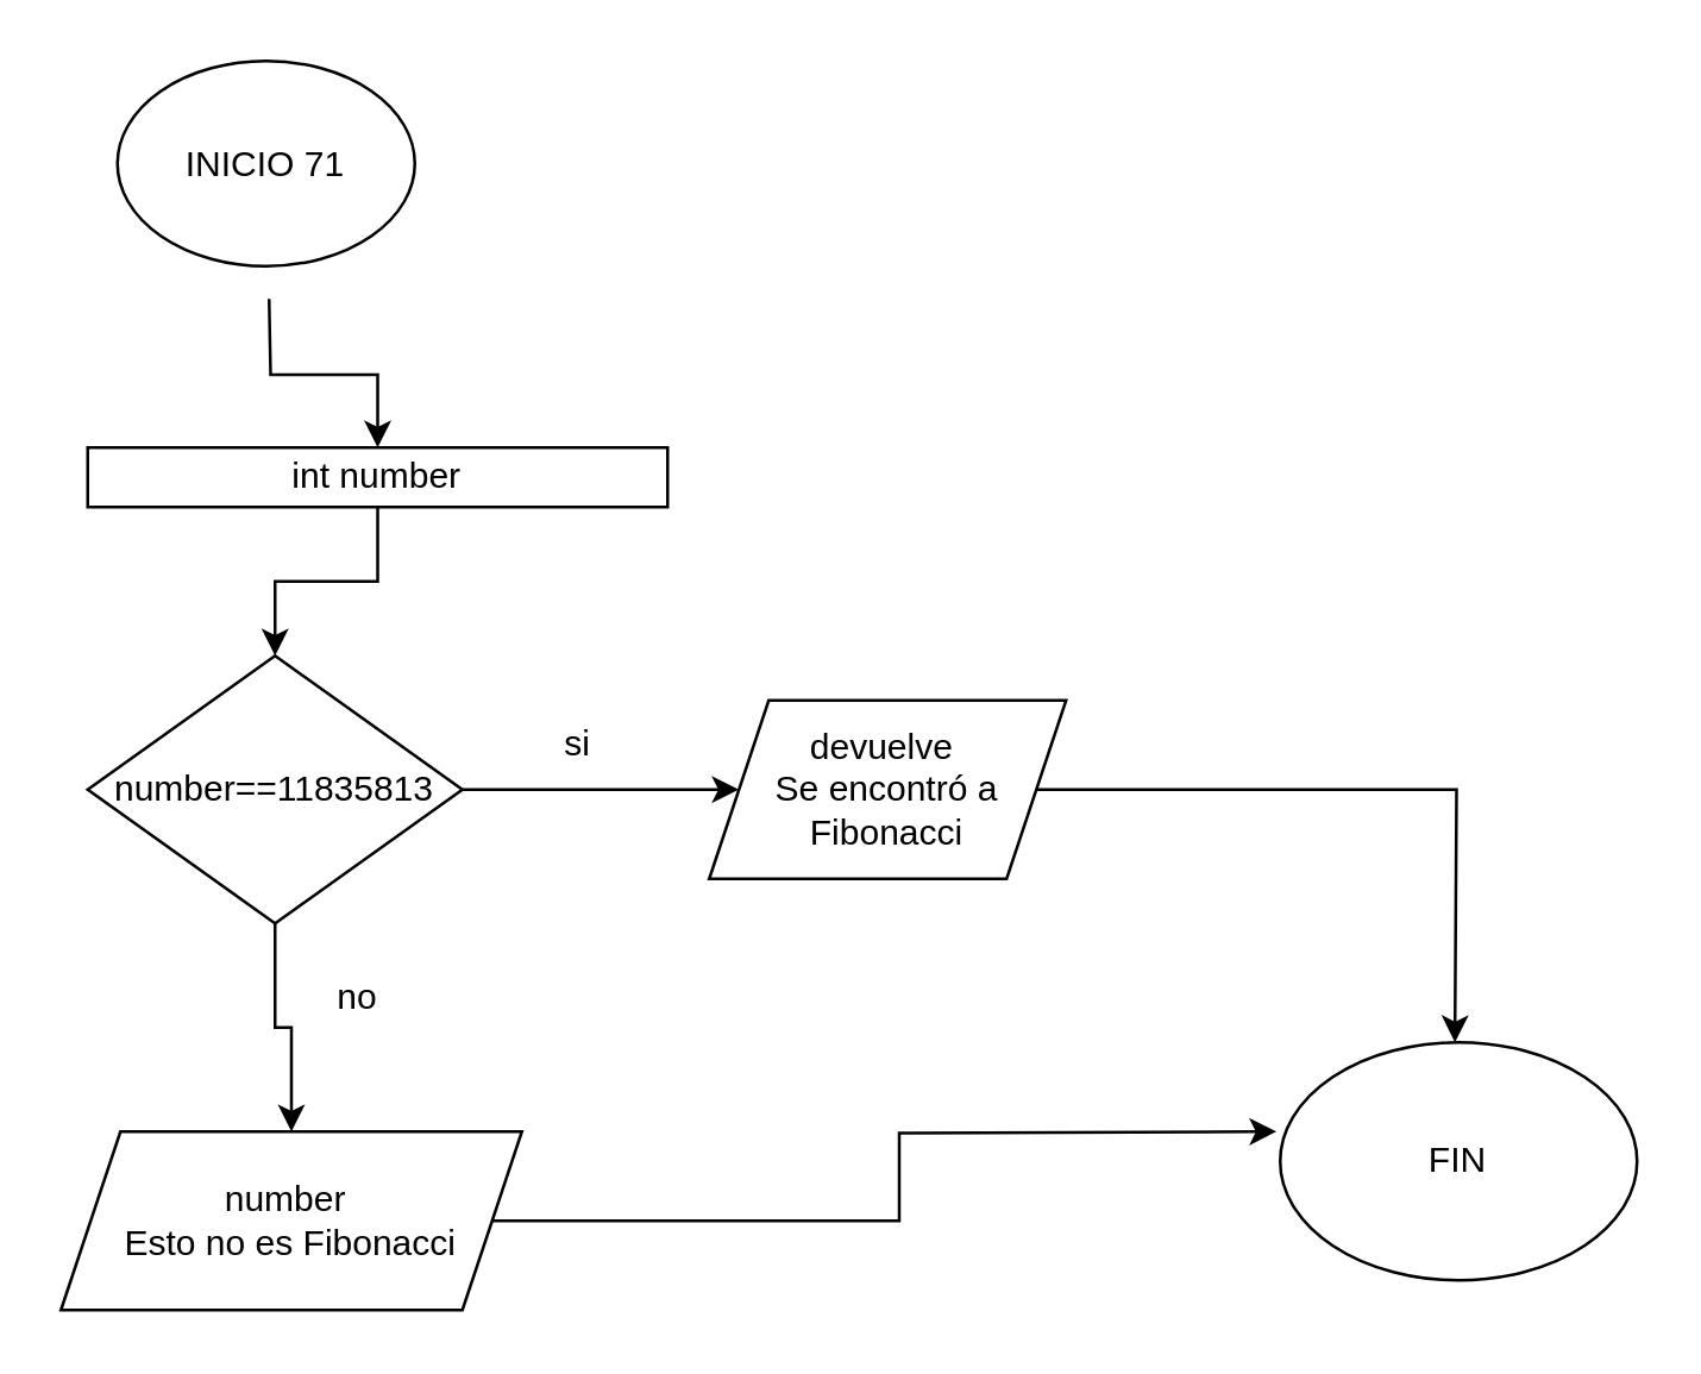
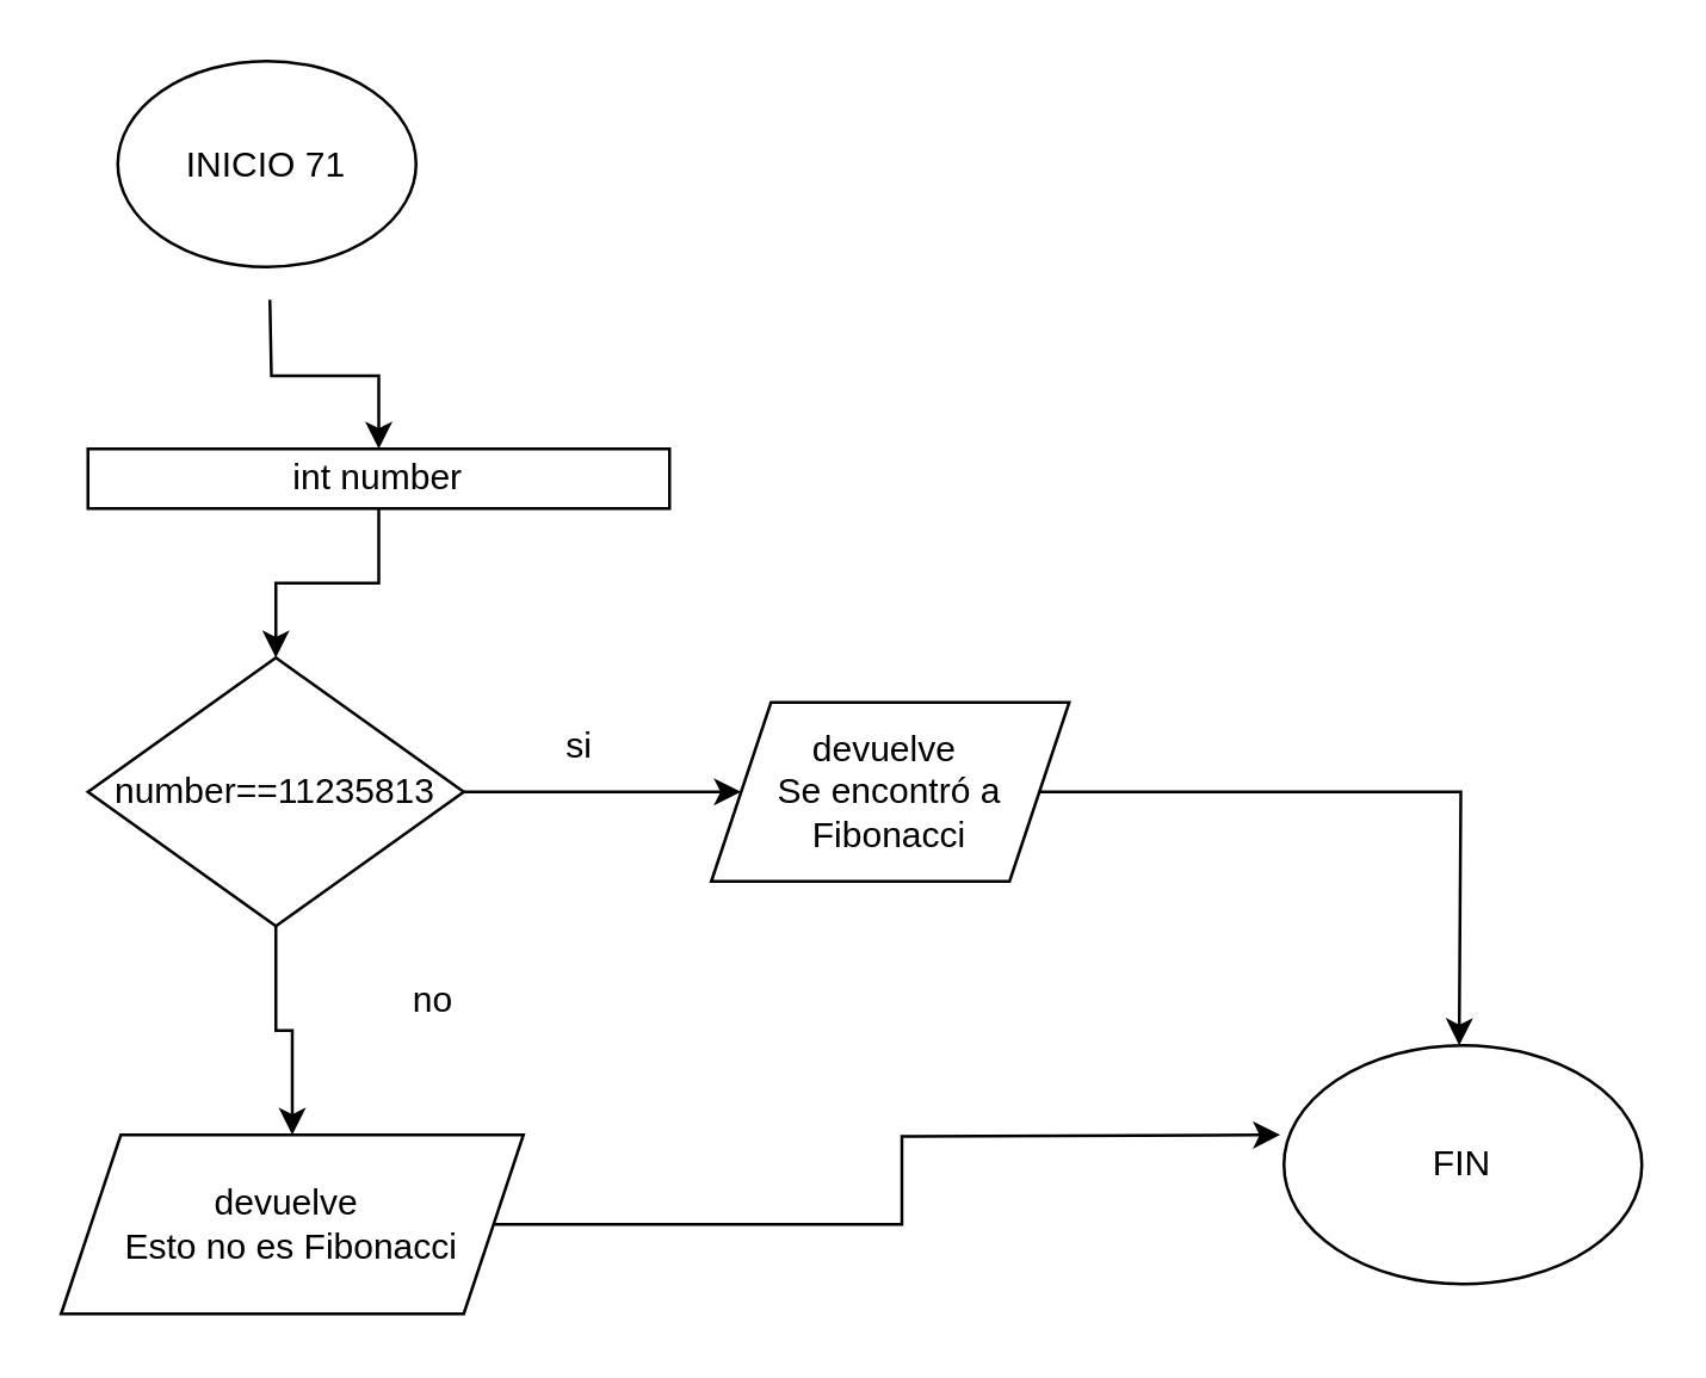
  <mxCell id="0" />
  <mxCell id="1" parent="0" />
  <mxCell id="2" style="edgeStyle=orthogonalEdgeStyle;rounded=0;orthogonalLoop=1;jettySize=auto;html=1;entryX=0.5;entryY=0;entryDx=0;entryDy=0;" edge="1" parent="1" target="4"><mxGeometry relative="1" as="geometry"><mxPoint x="90" y="100" as="sourcePoint" /></mxGeometry></mxCell>
  <mxCell id="3" value="" style="edgeStyle=orthogonalEdgeStyle;rounded=0;orthogonalLoop=1;jettySize=auto;html=1;" edge="1" parent="1" source="4" target="7"><mxGeometry relative="1" as="geometry" /></mxCell>
  <mxCell id="4" value="int number" style="rounded=0;whiteSpace=wrap;html=1;" vertex="1" parent="1"><mxGeometry x="29" y="150" width="195" height="20" as="geometry" /></mxCell>
  <mxCell id="5" value="" style="edgeStyle=orthogonalEdgeStyle;rounded=0;orthogonalLoop=1;jettySize=auto;html=1;" edge="1" parent="1" source="7" target="9"><mxGeometry relative="1" as="geometry" /></mxCell>
  <mxCell id="6" value="" style="edgeStyle=orthogonalEdgeStyle;rounded=0;orthogonalLoop=1;jettySize=auto;html=1;" edge="1" parent="1" source="7" target="11"><mxGeometry relative="1" as="geometry" /></mxCell>
- <mxCell id="7" value="number==11835813" style="rhombus;whiteSpace=wrap;html=1;rounded=0;" vertex="1" parent="1"><mxGeometry x="29" y="220" width="126" height="90" as="geometry" /></mxCell>
+ <mxCell id="7" value="number==11235813" style="rhombus;whiteSpace=wrap;html=1;rounded=0;" vertex="1" parent="1"><mxGeometry x="29" y="220" width="126" height="90" as="geometry" /></mxCell>
  <mxCell id="8" style="edgeStyle=orthogonalEdgeStyle;rounded=0;orthogonalLoop=1;jettySize=auto;html=1;entryX=0.5;entryY=0;entryDx=0;entryDy=0;" edge="1" parent="1" source="9"><mxGeometry relative="1" as="geometry"><mxPoint x="488.75" y="350" as="targetPoint" /></mxGeometry></mxCell>
  <mxCell id="9" value="devuelve&amp;nbsp;&lt;div&gt;Se encontró a Fibonacci&lt;/div&gt;" style="shape=parallelogram;perimeter=parallelogramPerimeter;whiteSpace=wrap;html=1;fixedSize=1;rounded=0;" vertex="1" parent="1"><mxGeometry x="238" y="235" width="120" height="60" as="geometry" /></mxCell>
  <mxCell id="10" style="edgeStyle=orthogonalEdgeStyle;rounded=0;orthogonalLoop=1;jettySize=auto;html=1;entryX=0;entryY=0.5;entryDx=0;entryDy=0;" edge="1" parent="1" source="11"><mxGeometry relative="1" as="geometry"><mxPoint x="428.75" y="380" as="targetPoint" /></mxGeometry></mxCell>
- <mxCell id="11" value="number&amp;nbsp;&lt;div&gt;Esto no es Fibonacci&lt;/div&gt;" style="shape=parallelogram;perimeter=parallelogramPerimeter;whiteSpace=wrap;html=1;fixedSize=1;rounded=0;" vertex="1" parent="1"><mxGeometry x="20" y="380" width="155" height="60" as="geometry" /></mxCell>
+ <mxCell id="11" value="devuelve&amp;nbsp;&lt;div&gt;Esto no es Fibonacci&lt;/div&gt;" style="shape=parallelogram;perimeter=parallelogramPerimeter;whiteSpace=wrap;html=1;fixedSize=1;rounded=0;" vertex="1" parent="1"><mxGeometry x="20" y="380" width="155" height="60" as="geometry" /></mxCell>
  <mxCell id="12" value="si" style="text;html=1;align=center;verticalAlign=middle;whiteSpace=wrap;rounded=0;" vertex="1" parent="1"><mxGeometry x="164.12" y="235" width="60" height="30" as="geometry" /></mxCell>
- <mxCell id="13" value="no" style="text;html=1;align=center;verticalAlign=middle;whiteSpace=wrap;rounded=0;" vertex="1" parent="1"><mxGeometry x="90" y="320" width="60" height="30" as="geometry" /></mxCell>
+ <mxCell id="13" value="no" style="text;html=1;align=center;verticalAlign=middle;whiteSpace=wrap;rounded=0;" vertex="1" parent="1"><mxGeometry x="115" y="320" width="60" height="30" as="geometry" /></mxCell>
  <mxCell id="14" value="INICIO 71" style="ellipse;whiteSpace=wrap;html=1;" vertex="1" parent="1"><mxGeometry x="39" y="20" width="100" height="69" as="geometry" /></mxCell>
  <mxCell id="15" value="FIN" style="ellipse;whiteSpace=wrap;html=1;" vertex="1" parent="1"><mxGeometry x="430" y="350" width="120" height="80" as="geometry" /></mxCell>
